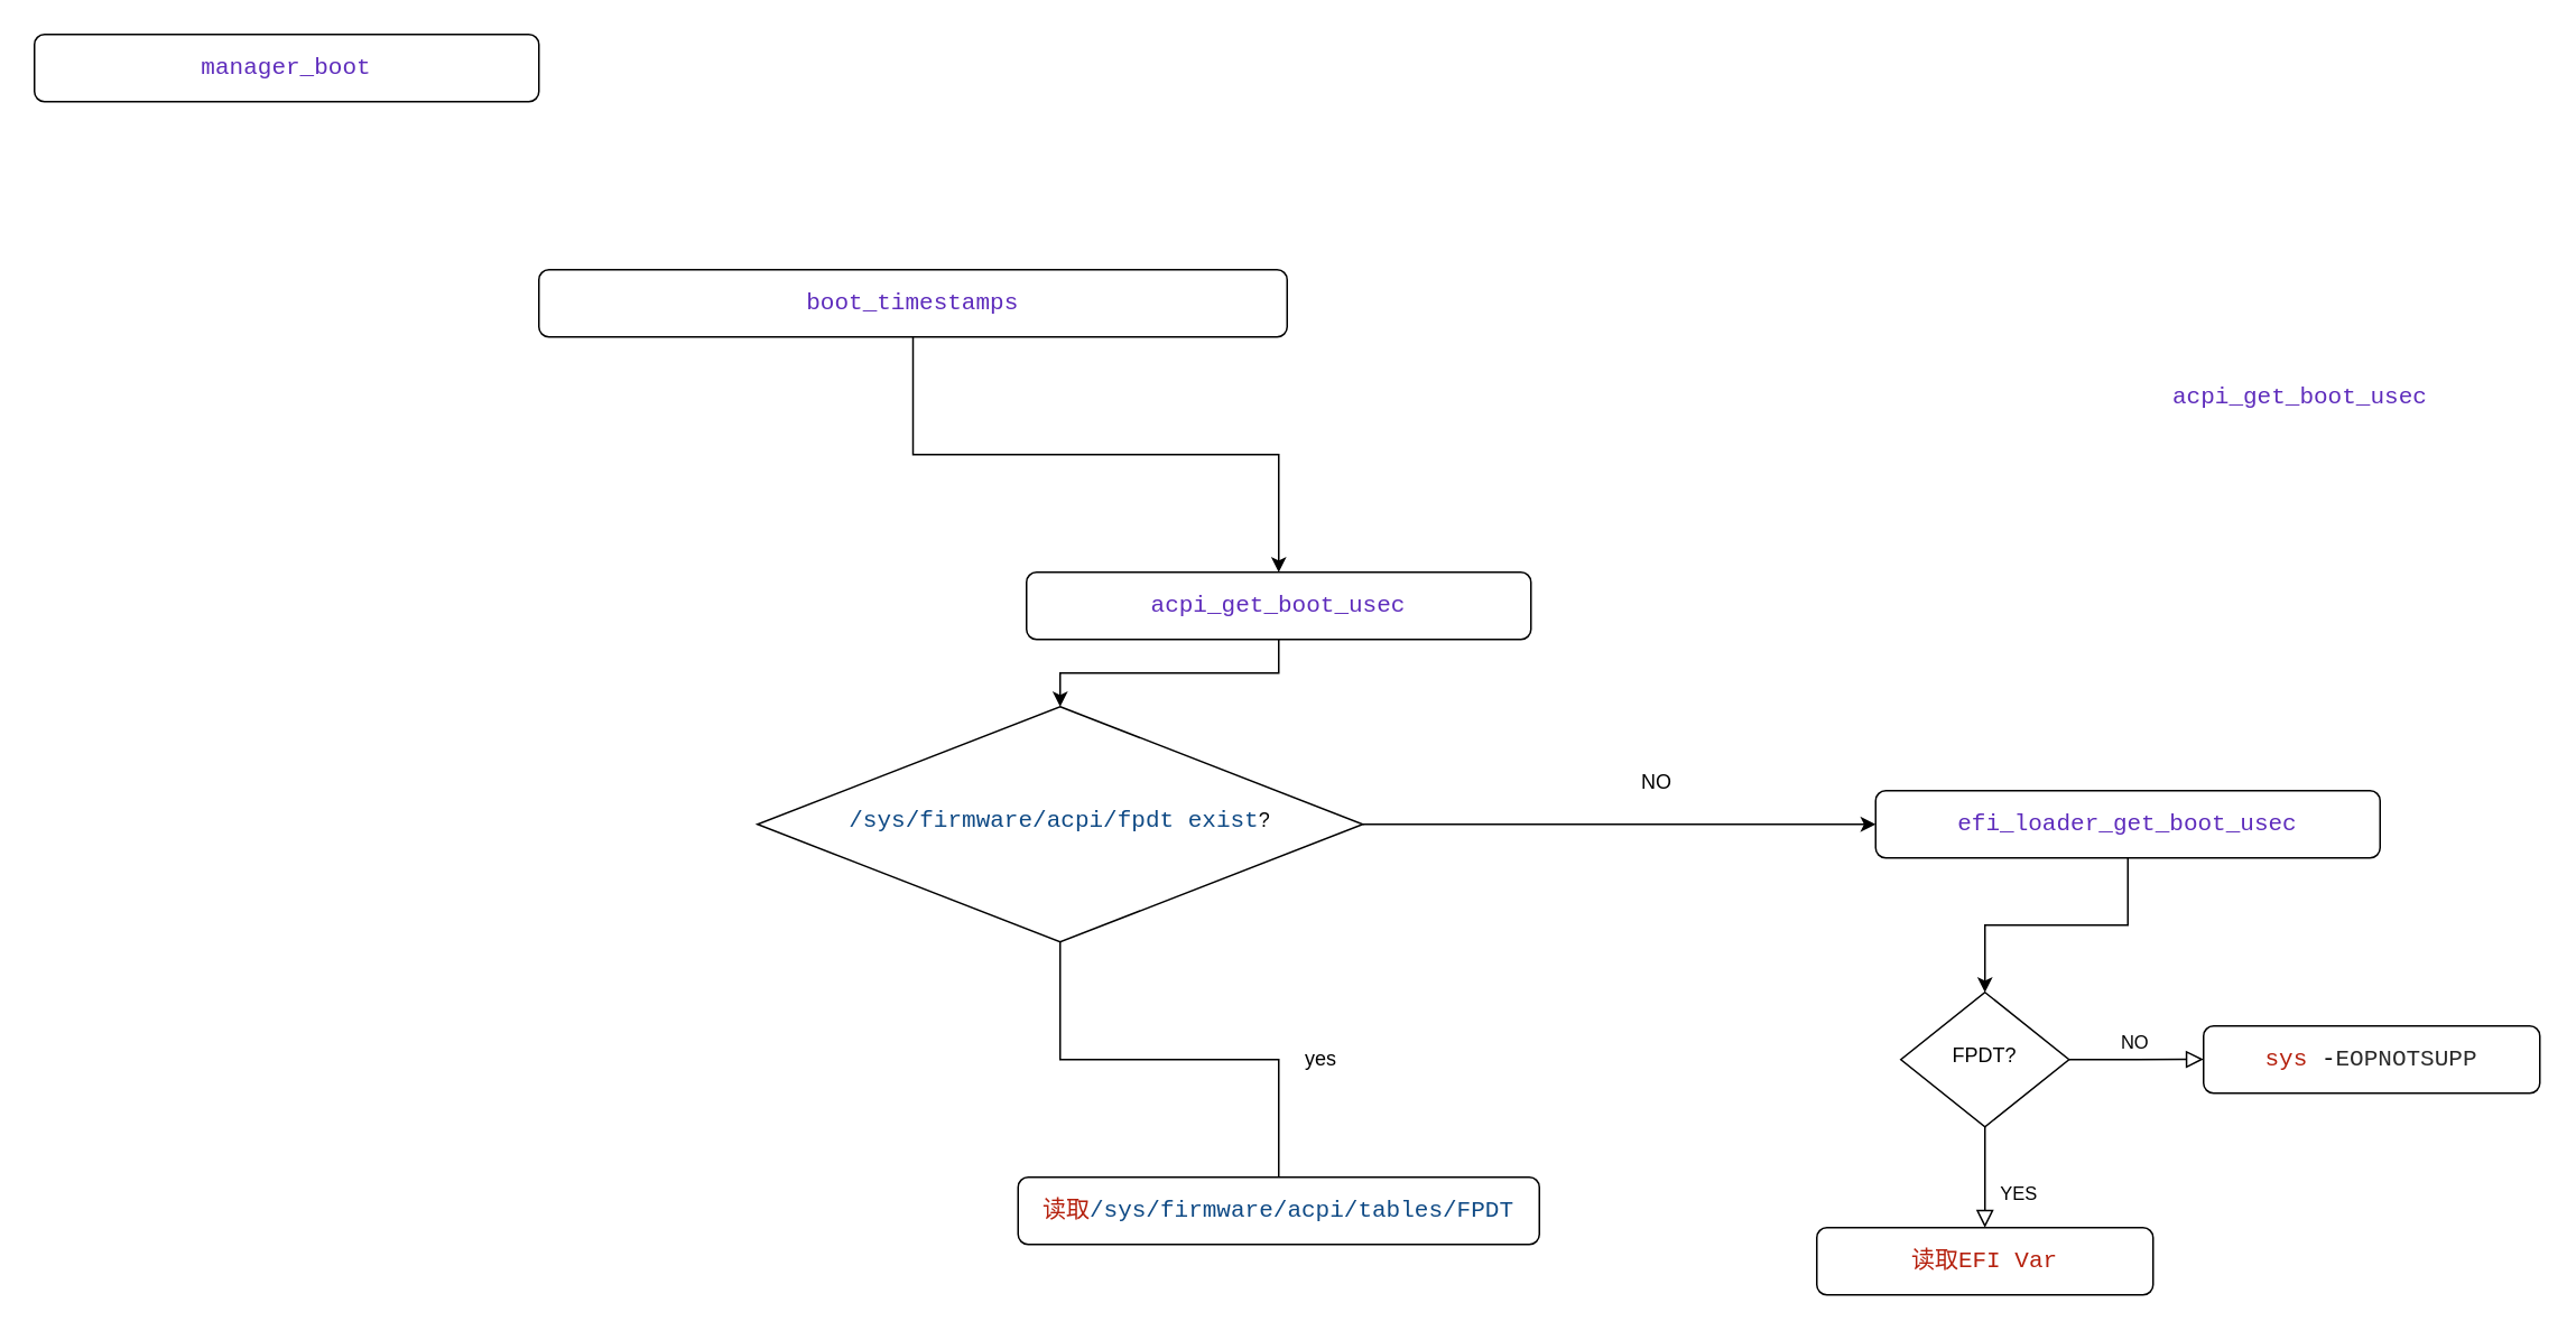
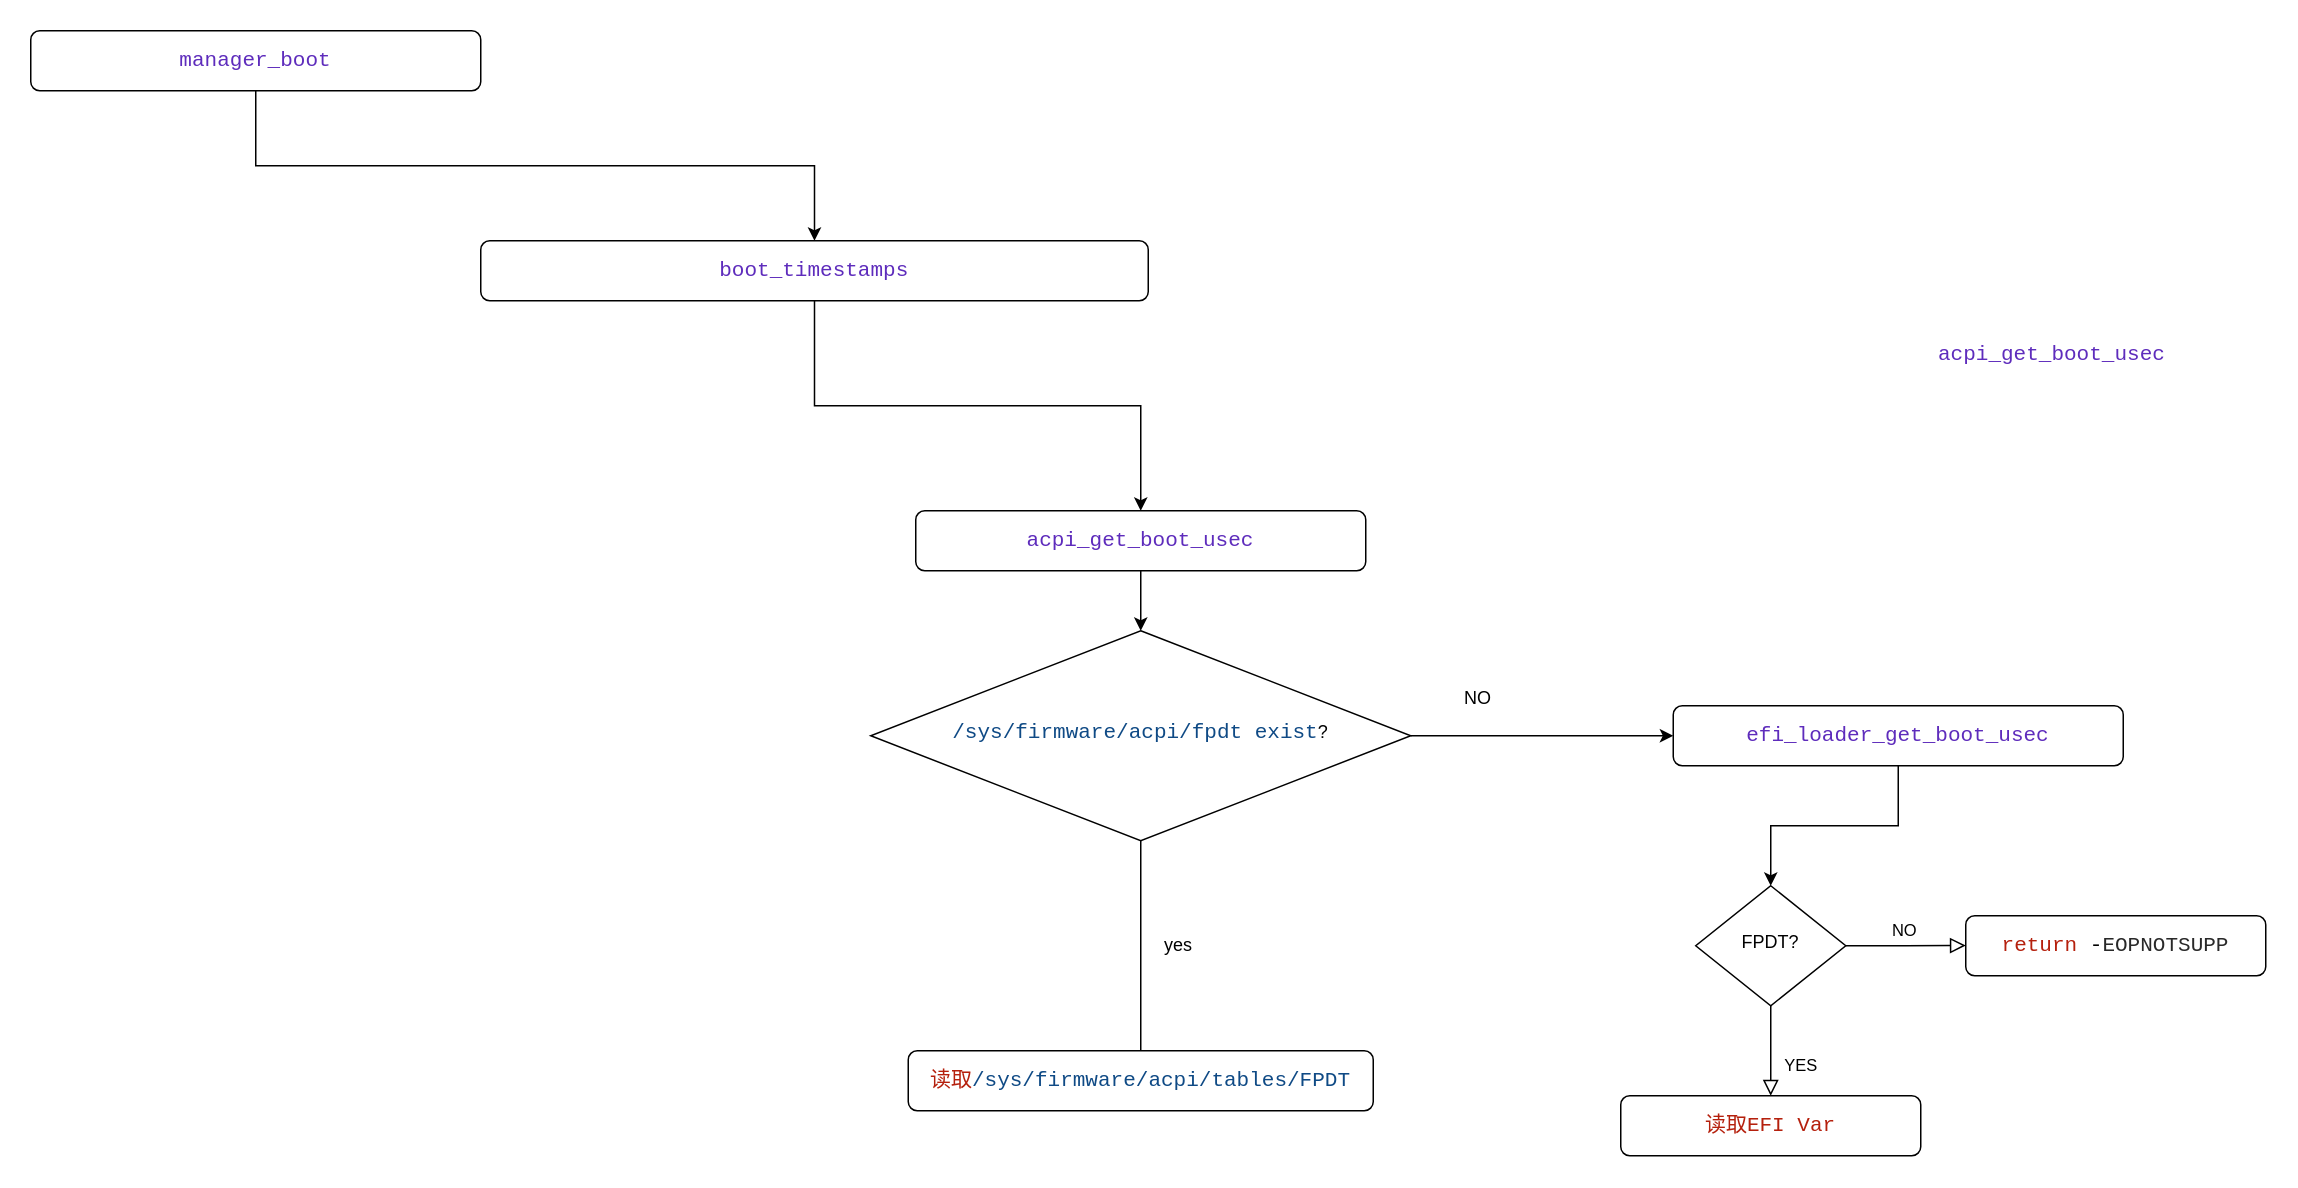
  <mxCell id="0" />
  <mxCell id="1" parent="0" />
  <mxCell id="2" style="edgeStyle=orthogonalEdgeStyle;rounded=0;orthogonalLoop=1;jettySize=auto;html=1;" edge="1" parent="1" source="3" target="4"><mxGeometry relative="1" as="geometry" /></mxCell>
  <mxCell id="3" value="&lt;div style=&quot;color: rgb(41, 41, 41); background-color: rgb(255, 255, 255); font-family: Consolas, &amp;quot;Courier New&amp;quot;, monospace; font-size: 14px; line-height: 19px; white-space: pre;&quot;&gt;&lt;span style=&quot;color: #5e2cbc;&quot;&gt;efi_loader_get_boot_usec&lt;/span&gt;&lt;/div&gt;" style="rounded=1;whiteSpace=wrap;html=1;fontSize=12;glass=0;strokeWidth=1;shadow=0;" vertex="1" parent="1"><mxGeometry x="1115" y="470" width="300" height="40" as="geometry" /></mxCell>
  <mxCell id="4" value="FPDT?" style="rhombus;whiteSpace=wrap;html=1;shadow=0;fontFamily=Helvetica;fontSize=12;align=center;strokeWidth=1;spacing=6;spacingTop=-4;" vertex="1" parent="1"><mxGeometry x="1130" y="590" width="100" height="80" as="geometry" /></mxCell>
  <mxCell id="5" value="YES" style="rounded=0;html=1;jettySize=auto;orthogonalLoop=1;fontSize=11;endArrow=block;endFill=0;endSize=8;strokeWidth=1;shadow=0;labelBackgroundColor=none;edgeStyle=orthogonalEdgeStyle;" edge="1" parent="1"><mxGeometry x="0.333" y="20" relative="1" as="geometry"><mxPoint as="offset" /><mxPoint x="1180" y="670" as="sourcePoint" /><mxPoint x="1180" y="730" as="targetPoint" /></mxGeometry></mxCell>
- <mxCell id="6" value="&lt;div style=&quot;color: rgb(41, 41, 41); background-color: rgb(255, 255, 255); font-family: Consolas, &amp;quot;Courier New&amp;quot;, monospace; font-size: 14px; line-height: 19px; white-space: pre;&quot;&gt;&lt;div style=&quot;line-height: 19px;&quot;&gt;&lt;span style=&quot;color: #b5200d;&quot;&gt;sys&lt;/span&gt; &lt;span style=&quot;color: #000000;&quot;&gt;-&lt;/span&gt;EOPNOTSUPP&lt;/div&gt;&lt;/div&gt;" style="rounded=1;whiteSpace=wrap;html=1;fontSize=12;glass=0;strokeWidth=1;shadow=0;" vertex="1" parent="1"><mxGeometry x="1310" y="610" width="200" height="40" as="geometry" /></mxCell>
+ <mxCell id="6" value="&lt;div style=&quot;color: rgb(41, 41, 41); background-color: rgb(255, 255, 255); font-family: Consolas, &amp;quot;Courier New&amp;quot;, monospace; font-size: 14px; line-height: 19px; white-space: pre;&quot;&gt;&lt;div style=&quot;line-height: 19px;&quot;&gt;&lt;span style=&quot;color: #b5200d;&quot;&gt;return&lt;/span&gt; &lt;span style=&quot;color: #000000;&quot;&gt;-&lt;/span&gt;EOPNOTSUPP&lt;/div&gt;&lt;/div&gt;" style="rounded=1;whiteSpace=wrap;html=1;fontSize=12;glass=0;strokeWidth=1;shadow=0;" vertex="1" parent="1"><mxGeometry x="1310" y="610" width="200" height="40" as="geometry" /></mxCell>
  <mxCell id="7" value="NO" style="edgeStyle=orthogonalEdgeStyle;rounded=0;html=1;jettySize=auto;orthogonalLoop=1;fontSize=11;endArrow=block;endFill=0;endSize=8;strokeWidth=1;shadow=0;labelBackgroundColor=none;exitX=1;exitY=0.5;exitDx=0;exitDy=0;" edge="1" parent="1" source="4"><mxGeometry y="10" relative="1" as="geometry"><mxPoint as="offset" /><mxPoint x="1260" y="629.86" as="sourcePoint" /><mxPoint x="1310" y="629.86" as="targetPoint" /></mxGeometry></mxCell>
  <mxCell id="8" style="edgeStyle=orthogonalEdgeStyle;rounded=0;orthogonalLoop=1;jettySize=auto;html=1;entryX=0.5;entryY=0;entryDx=0;entryDy=0;" edge="1" parent="1" source="9" target="12"><mxGeometry relative="1" as="geometry" /></mxCell>
  <mxCell id="9" value="&lt;div style=&quot;color: rgb(41, 41, 41); background-color: rgb(255, 255, 255); font-family: Consolas, &amp;quot;Courier New&amp;quot;, monospace; font-size: 14px; line-height: 19px; white-space: pre;&quot;&gt;&lt;span style=&quot;color: rgb(94, 44, 188); text-align: left;&quot;&gt;boot_timestamps&lt;/span&gt;&lt;/div&gt;" style="rounded=1;whiteSpace=wrap;html=1;fontSize=12;glass=0;strokeWidth=1;shadow=0;" vertex="1" parent="1"><mxGeometry x="320" y="160" width="445" height="40" as="geometry" /></mxCell>
  <mxCell id="10" value="&lt;div style=&quot;color: #292929;background-color: #ffffff;font-family: Consolas, 'Courier New', monospace;font-weight: normal;font-size: 14px;line-height: 19px;white-space: pre;&quot;&gt;&lt;div&gt;&lt;span style=&quot;color: #5e2cbc;&quot;&gt;acpi_get_boot_usec&lt;/span&gt;&lt;/div&gt;&lt;/div&gt;" style="text;whiteSpace=wrap;html=1;" vertex="1" parent="1"><mxGeometry x="1290" y="220" width="170" height="40" as="geometry" /></mxCell>
  <mxCell id="11" style="edgeStyle=orthogonalEdgeStyle;rounded=0;orthogonalLoop=1;jettySize=auto;html=1;entryX=0.5;entryY=0;entryDx=0;entryDy=0;" edge="1" parent="1" source="12" target="15"><mxGeometry relative="1" as="geometry" /></mxCell>
  <mxCell id="12" value="&lt;div style=&quot;color: rgb(41, 41, 41); background-color: rgb(255, 255, 255); font-family: Consolas, &amp;quot;Courier New&amp;quot;, monospace; font-size: 14px; line-height: 19px; white-space: pre;&quot;&gt;&lt;span style=&quot;color: rgb(94, 44, 188); text-align: left;&quot;&gt;acpi_get_boot_usec&lt;/span&gt;&lt;/div&gt;" style="rounded=1;whiteSpace=wrap;html=1;fontSize=12;glass=0;strokeWidth=1;shadow=0;" vertex="1" parent="1"><mxGeometry x="610" y="340" width="300" height="40" as="geometry" /></mxCell>
  <mxCell id="13" style="edgeStyle=orthogonalEdgeStyle;rounded=0;orthogonalLoop=1;jettySize=auto;html=1;" edge="1" parent="1" source="15" target="3"><mxGeometry relative="1" as="geometry" /></mxCell>
  <mxCell id="14" style="edgeStyle=orthogonalEdgeStyle;rounded=0;orthogonalLoop=1;jettySize=auto;html=1;endArrow=none;" edge="1" parent="1" source="15" target="18"><mxGeometry relative="1" as="geometry" /></mxCell>
- <mxCell id="15" value="&lt;span style=&quot;color: rgb(15, 74, 133); background-color: rgb(255, 255, 255); font-family: Consolas, &amp;quot;Courier New&amp;quot;, monospace; font-size: 14px; white-space: pre;&quot;&gt;/sys/firmware/acpi/fpdt exist&lt;/span&gt;?" style="rhombus;whiteSpace=wrap;html=1;shadow=0;fontFamily=Helvetica;fontSize=12;align=center;strokeWidth=1;spacing=6;spacingTop=-4;" vertex="1" parent="1"><mxGeometry x="450" y="420" width="360" height="140" as="geometry" /></mxCell>
+ <mxCell id="15" value="&lt;span style=&quot;color: rgb(15, 74, 133); background-color: rgb(255, 255, 255); font-family: Consolas, &amp;quot;Courier New&amp;quot;, monospace; font-size: 14px; white-space: pre;&quot;&gt;/sys/firmware/acpi/fpdt exist&lt;/span&gt;?" style="rhombus;whiteSpace=wrap;html=1;shadow=0;fontFamily=Helvetica;fontSize=12;align=center;strokeWidth=1;spacing=6;spacingTop=-4;" vertex="1" parent="1"><mxGeometry x="580" y="420" width="360" height="140" as="geometry" /></mxCell>
  <mxCell id="16" value="NO" style="text;strokeColor=none;fillColor=none;align=left;verticalAlign=middle;spacingLeft=4;spacingRight=4;overflow=hidden;points=[[0,0.5],[1,0.5]];portConstraint=eastwest;rotatable=0;whiteSpace=wrap;html=1;" vertex="1" parent="1"><mxGeometry x="970" y="450" width="30" height="30" as="geometry" /></mxCell>
  <mxCell id="17" value="&lt;div style=&quot;background-color: rgb(255, 255, 255); font-family: Consolas, &amp;quot;Courier New&amp;quot;, monospace; font-size: 14px; line-height: 19px; white-space: pre; color: rgb(41, 41, 41);&quot;&gt;&lt;div style=&quot;line-height: 19px;&quot;&gt;&lt;font color=&quot;#b5200d&quot;&gt;读取EFI Var&lt;/font&gt;&lt;/div&gt;&lt;/div&gt;" style="rounded=1;whiteSpace=wrap;html=1;fontSize=12;glass=0;strokeWidth=1;shadow=0;" vertex="1" parent="1"><mxGeometry x="1080" y="730" width="200" height="40" as="geometry" /></mxCell>
  <mxCell id="18" value="&lt;div style=&quot;background-color: rgb(255, 255, 255); font-family: Consolas, &amp;quot;Courier New&amp;quot;, monospace; font-size: 14px; line-height: 19px; white-space: pre; color: rgb(41, 41, 41);&quot;&gt;&lt;div style=&quot;line-height: 19px;&quot;&gt;&lt;font color=&quot;#b5200d&quot;&gt;读取&lt;/font&gt;&lt;span style=&quot;color: rgb(15, 74, 133); background-color: light-dark(rgb(255, 255, 255), rgb(18, 18, 18));&quot;&gt;/sys/firmware/acpi/tables/FPDT&lt;/span&gt;&lt;/div&gt;&lt;/div&gt;" style="rounded=1;whiteSpace=wrap;html=1;fontSize=12;glass=0;strokeWidth=1;shadow=0;" vertex="1" parent="1"><mxGeometry x="605" y="700" width="310" height="40" as="geometry" /></mxCell>
  <mxCell id="19" value="yes" style="text;strokeColor=none;fillColor=none;align=left;verticalAlign=middle;spacingLeft=4;spacingRight=4;overflow=hidden;points=[[0,0.5],[1,0.5]];portConstraint=eastwest;rotatable=0;whiteSpace=wrap;html=1;" vertex="1" parent="1"><mxGeometry x="770" y="615" width="30" height="30" as="geometry" /></mxCell>
+ <mxCell id="20" style="edgeStyle=orthogonalEdgeStyle;rounded=0;orthogonalLoop=1;jettySize=auto;html=1;entryX=0.5;entryY=0;entryDx=0;entryDy=0;" edge="1" parent="1" source="21" target="9"><mxGeometry relative="1" as="geometry" /></mxCell>
  <mxCell id="21" value="&lt;div style=&quot;color: rgb(41, 41, 41); background-color: rgb(255, 255, 255); font-family: Consolas, &amp;quot;Courier New&amp;quot;, monospace; font-size: 14px; line-height: 19px; white-space: pre;&quot;&gt;&lt;div style=&quot;line-height: 19px;&quot;&gt;&lt;span style=&quot;color: #5e2cbc;&quot;&gt;manager_boot&lt;/span&gt;&lt;/div&gt;&lt;/div&gt;" style="rounded=1;whiteSpace=wrap;html=1;fontSize=12;glass=0;strokeWidth=1;shadow=0;" vertex="1" parent="1"><mxGeometry x="20" y="20" width="300" height="40" as="geometry" /></mxCell>
